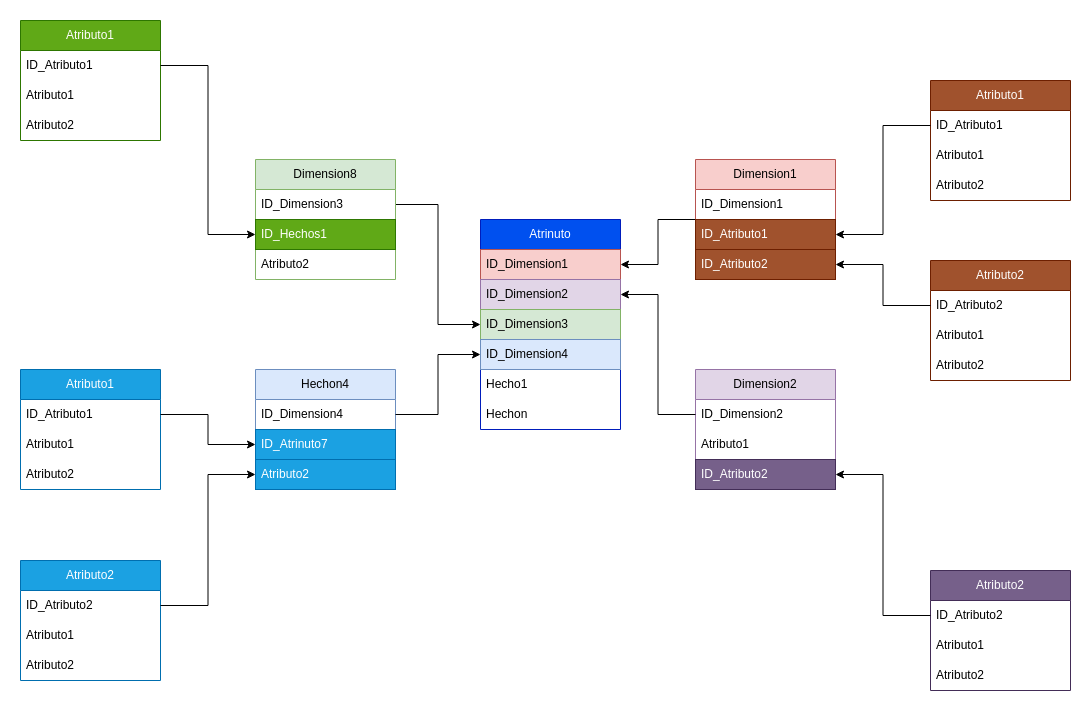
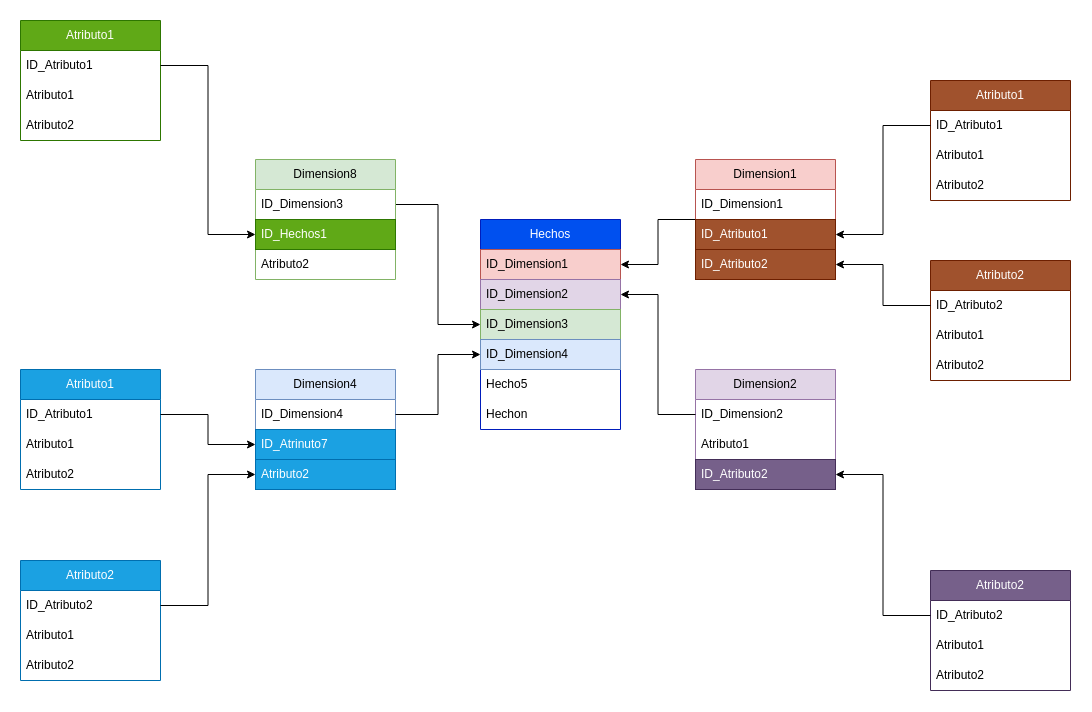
  <mxCell id="0" />
  <mxCell id="1" parent="0" />
- <mxCell id="2" value="Atrinuto" style="swimlane;fontStyle=0;childLayout=stackLayout;horizontal=1;startSize=30;horizontalStack=0;resizeParent=1;resizeParentMax=0;resizeLast=0;collapsible=1;marginBottom=0;whiteSpace=wrap;html=1;fillColor=#0050ef;fontColor=#ffffff;strokeColor=#001DBC;" vertex="1" parent="1"><mxGeometry x="480" y="219" width="140" height="210" as="geometry" /></mxCell>
+ <mxCell id="2" value="Hechos" style="swimlane;fontStyle=0;childLayout=stackLayout;horizontal=1;startSize=30;horizontalStack=0;resizeParent=1;resizeParentMax=0;resizeLast=0;collapsible=1;marginBottom=0;whiteSpace=wrap;html=1;fillColor=#0050ef;fontColor=#ffffff;strokeColor=#001DBC;" vertex="1" parent="1"><mxGeometry x="480" y="219" width="140" height="210" as="geometry" /></mxCell>
  <mxCell id="3" value="ID_Dimension1" style="text;strokeColor=#b85450;fillColor=#f8cecc;align=left;verticalAlign=middle;spacingLeft=4;spacingRight=4;overflow=hidden;points=[[0,0.5],[1,0.5]];portConstraint=eastwest;rotatable=0;whiteSpace=wrap;html=1;" vertex="1" parent="2"><mxGeometry y="30" width="140" height="30" as="geometry" /></mxCell>
  <mxCell id="4" value="ID_Dimension2" style="text;strokeColor=#9673a6;fillColor=#e1d5e7;align=left;verticalAlign=middle;spacingLeft=4;spacingRight=4;overflow=hidden;points=[[0,0.5],[1,0.5]];portConstraint=eastwest;rotatable=0;whiteSpace=wrap;html=1;" vertex="1" parent="2"><mxGeometry y="60" width="140" height="30" as="geometry" /></mxCell>
  <mxCell id="5" value="ID_Dimension3" style="text;strokeColor=#82b366;fillColor=#d5e8d4;align=left;verticalAlign=middle;spacingLeft=4;spacingRight=4;overflow=hidden;points=[[0,0.5],[1,0.5]];portConstraint=eastwest;rotatable=0;whiteSpace=wrap;html=1;" vertex="1" parent="2"><mxGeometry y="90" width="140" height="30" as="geometry" /></mxCell>
  <mxCell id="6" value="ID_Dimension4" style="text;strokeColor=#6c8ebf;fillColor=#dae8fc;align=left;verticalAlign=middle;spacingLeft=4;spacingRight=4;overflow=hidden;points=[[0,0.5],[1,0.5]];portConstraint=eastwest;rotatable=0;whiteSpace=wrap;html=1;" vertex="1" parent="2"><mxGeometry y="120" width="140" height="30" as="geometry" /></mxCell>
- <mxCell id="7" value="Hecho1" style="text;strokeColor=none;fillColor=none;align=left;verticalAlign=middle;spacingLeft=4;spacingRight=4;overflow=hidden;points=[[0,0.5],[1,0.5]];portConstraint=eastwest;rotatable=0;whiteSpace=wrap;html=1;" vertex="1" parent="2"><mxGeometry y="150" width="140" height="30" as="geometry" /></mxCell>
+ <mxCell id="7" value="Hecho5" style="text;strokeColor=none;fillColor=none;align=left;verticalAlign=middle;spacingLeft=4;spacingRight=4;overflow=hidden;points=[[0,0.5],[1,0.5]];portConstraint=eastwest;rotatable=0;whiteSpace=wrap;html=1;" vertex="1" parent="2"><mxGeometry y="150" width="140" height="30" as="geometry" /></mxCell>
  <mxCell id="8" value="Hechon" style="text;strokeColor=none;fillColor=none;align=left;verticalAlign=middle;spacingLeft=4;spacingRight=4;overflow=hidden;points=[[0,0.5],[1,0.5]];portConstraint=eastwest;rotatable=0;whiteSpace=wrap;html=1;" vertex="1" parent="2"><mxGeometry y="180" width="140" height="30" as="geometry" /></mxCell>
  <mxCell id="9" style="edgeStyle=orthogonalEdgeStyle;rounded=0;orthogonalLoop=1;jettySize=auto;html=1;entryX=1;entryY=0.5;entryDx=0;entryDy=0;" edge="1" parent="1" source="10" target="3"><mxGeometry relative="1" as="geometry" /></mxCell>
  <mxCell id="10" value="Dimension1" style="swimlane;fontStyle=0;childLayout=stackLayout;horizontal=1;startSize=30;horizontalStack=0;resizeParent=1;resizeParentMax=0;resizeLast=0;collapsible=1;marginBottom=0;whiteSpace=wrap;html=1;fillColor=#f8cecc;strokeColor=#b85450;" vertex="1" parent="1"><mxGeometry x="695" y="159" width="140" height="120" as="geometry" /></mxCell>
  <mxCell id="11" value="ID_Dimension1" style="text;strokeColor=none;fillColor=none;align=left;verticalAlign=middle;spacingLeft=4;spacingRight=4;overflow=hidden;points=[[0,0.5],[1,0.5]];portConstraint=eastwest;rotatable=0;whiteSpace=wrap;html=1;" vertex="1" parent="10"><mxGeometry y="30" width="140" height="30" as="geometry" /></mxCell>
  <mxCell id="12" value="ID_Atributo1" style="text;strokeColor=#6D1F00;fillColor=#a0522d;align=left;verticalAlign=middle;spacingLeft=4;spacingRight=4;overflow=hidden;points=[[0,0.5],[1,0.5]];portConstraint=eastwest;rotatable=0;whiteSpace=wrap;html=1;fontColor=#ffffff;" vertex="1" parent="10"><mxGeometry y="60" width="140" height="30" as="geometry" /></mxCell>
  <mxCell id="13" value="ID_Atributo2" style="text;strokeColor=#6D1F00;fillColor=#a0522d;align=left;verticalAlign=middle;spacingLeft=4;spacingRight=4;overflow=hidden;points=[[0,0.5],[1,0.5]];portConstraint=eastwest;rotatable=0;whiteSpace=wrap;html=1;fontColor=#ffffff;" vertex="1" parent="10"><mxGeometry y="90" width="140" height="30" as="geometry" /></mxCell>
  <mxCell id="14" value="Dimension2" style="swimlane;fontStyle=0;childLayout=stackLayout;horizontal=1;startSize=30;horizontalStack=0;resizeParent=1;resizeParentMax=0;resizeLast=0;collapsible=1;marginBottom=0;whiteSpace=wrap;html=1;fillColor=#e1d5e7;strokeColor=#9673a6;" vertex="1" parent="1"><mxGeometry x="695" y="369" width="140" height="120" as="geometry" /></mxCell>
  <mxCell id="15" value="ID_Dimension2" style="text;strokeColor=none;fillColor=none;align=left;verticalAlign=middle;spacingLeft=4;spacingRight=4;overflow=hidden;points=[[0,0.5],[1,0.5]];portConstraint=eastwest;rotatable=0;whiteSpace=wrap;html=1;" vertex="1" parent="14"><mxGeometry y="30" width="140" height="30" as="geometry" /></mxCell>
  <mxCell id="16" value="Atributo1" style="text;strokeColor=none;fillColor=none;align=left;verticalAlign=middle;spacingLeft=4;spacingRight=4;overflow=hidden;points=[[0,0.5],[1,0.5]];portConstraint=eastwest;rotatable=0;whiteSpace=wrap;html=1;" vertex="1" parent="14"><mxGeometry y="60" width="140" height="30" as="geometry" /></mxCell>
  <mxCell id="17" value="ID_Atributo2" style="text;strokeColor=#432D57;fillColor=#76608a;align=left;verticalAlign=middle;spacingLeft=4;spacingRight=4;overflow=hidden;points=[[0,0.5],[1,0.5]];portConstraint=eastwest;rotatable=0;whiteSpace=wrap;html=1;fontColor=#ffffff;" vertex="1" parent="14"><mxGeometry y="90" width="140" height="30" as="geometry" /></mxCell>
  <mxCell id="18" style="edgeStyle=orthogonalEdgeStyle;rounded=0;orthogonalLoop=1;jettySize=auto;html=1;entryX=0;entryY=0.5;entryDx=0;entryDy=0;exitX=1;exitY=0.5;exitDx=0;exitDy=0;" edge="1" parent="1" source="20" target="5"><mxGeometry relative="1" as="geometry" /></mxCell>
  <mxCell id="19" value="Dimension8" style="swimlane;fontStyle=0;childLayout=stackLayout;horizontal=1;startSize=30;horizontalStack=0;resizeParent=1;resizeParentMax=0;resizeLast=0;collapsible=1;marginBottom=0;whiteSpace=wrap;html=1;fillColor=#d5e8d4;strokeColor=#82b366;" vertex="1" parent="1"><mxGeometry x="255" y="159" width="140" height="120" as="geometry" /></mxCell>
  <mxCell id="20" value="ID_Dimension3" style="text;strokeColor=none;fillColor=none;align=left;verticalAlign=middle;spacingLeft=4;spacingRight=4;overflow=hidden;points=[[0,0.5],[1,0.5]];portConstraint=eastwest;rotatable=0;whiteSpace=wrap;html=1;" vertex="1" parent="19"><mxGeometry y="30" width="140" height="30" as="geometry" /></mxCell>
  <mxCell id="21" value="ID_Hechos1" style="text;strokeColor=#2D7600;fillColor=#60a917;align=left;verticalAlign=middle;spacingLeft=4;spacingRight=4;overflow=hidden;points=[[0,0.5],[1,0.5]];portConstraint=eastwest;rotatable=0;whiteSpace=wrap;html=1;fontColor=#ffffff;" vertex="1" parent="19"><mxGeometry y="60" width="140" height="30" as="geometry" /></mxCell>
  <mxCell id="22" value="Atributo2" style="text;strokeColor=none;fillColor=none;align=left;verticalAlign=middle;spacingLeft=4;spacingRight=4;overflow=hidden;points=[[0,0.5],[1,0.5]];portConstraint=eastwest;rotatable=0;whiteSpace=wrap;html=1;" vertex="1" parent="19"><mxGeometry y="90" width="140" height="30" as="geometry" /></mxCell>
- <mxCell id="23" value="Hechon4" style="swimlane;fontStyle=0;childLayout=stackLayout;horizontal=1;startSize=30;horizontalStack=0;resizeParent=1;resizeParentMax=0;resizeLast=0;collapsible=1;marginBottom=0;whiteSpace=wrap;html=1;fillColor=#dae8fc;strokeColor=#6c8ebf;" vertex="1" parent="1"><mxGeometry x="255" y="369" width="140" height="120" as="geometry" /></mxCell>
+ <mxCell id="23" value="Dimension4" style="swimlane;fontStyle=0;childLayout=stackLayout;horizontal=1;startSize=30;horizontalStack=0;resizeParent=1;resizeParentMax=0;resizeLast=0;collapsible=1;marginBottom=0;whiteSpace=wrap;html=1;fillColor=#dae8fc;strokeColor=#6c8ebf;" vertex="1" parent="1"><mxGeometry x="255" y="369" width="140" height="120" as="geometry" /></mxCell>
  <mxCell id="24" value="ID_Dimension4" style="text;strokeColor=none;fillColor=none;align=left;verticalAlign=middle;spacingLeft=4;spacingRight=4;overflow=hidden;points=[[0,0.5],[1,0.5]];portConstraint=eastwest;rotatable=0;whiteSpace=wrap;html=1;" vertex="1" parent="23"><mxGeometry y="30" width="140" height="30" as="geometry" /></mxCell>
  <mxCell id="25" value="ID_Atrinuto7" style="text;strokeColor=#006EAF;fillColor=#1ba1e2;align=left;verticalAlign=middle;spacingLeft=4;spacingRight=4;overflow=hidden;points=[[0,0.5],[1,0.5]];portConstraint=eastwest;rotatable=0;whiteSpace=wrap;html=1;fontColor=#ffffff;" vertex="1" parent="23"><mxGeometry y="60" width="140" height="30" as="geometry" /></mxCell>
  <mxCell id="26" value="Atributo2" style="text;strokeColor=#006EAF;fillColor=#1ba1e2;align=left;verticalAlign=middle;spacingLeft=4;spacingRight=4;overflow=hidden;points=[[0,0.5],[1,0.5]];portConstraint=eastwest;rotatable=0;whiteSpace=wrap;html=1;fontColor=#ffffff;" vertex="1" parent="23"><mxGeometry y="90" width="140" height="30" as="geometry" /></mxCell>
  <mxCell id="27" style="edgeStyle=orthogonalEdgeStyle;rounded=0;orthogonalLoop=1;jettySize=auto;html=1;entryX=0;entryY=0.5;entryDx=0;entryDy=0;" edge="1" parent="1" source="24" target="6"><mxGeometry relative="1" as="geometry" /></mxCell>
  <mxCell id="28" style="edgeStyle=orthogonalEdgeStyle;rounded=0;orthogonalLoop=1;jettySize=auto;html=1;entryX=1;entryY=0.5;entryDx=0;entryDy=0;" edge="1" parent="1" source="15" target="4"><mxGeometry relative="1" as="geometry" /></mxCell>
  <mxCell id="29" value="Atributo1" style="swimlane;fontStyle=0;childLayout=stackLayout;horizontal=1;startSize=30;horizontalStack=0;resizeParent=1;resizeParentMax=0;resizeLast=0;collapsible=1;marginBottom=0;whiteSpace=wrap;html=1;fillColor=#1ba1e2;strokeColor=#006EAF;fontColor=#ffffff;" vertex="1" parent="1"><mxGeometry x="20" y="369" width="140" height="120" as="geometry" /></mxCell>
  <mxCell id="30" value="ID_Atributo1" style="text;strokeColor=none;fillColor=none;align=left;verticalAlign=middle;spacingLeft=4;spacingRight=4;overflow=hidden;points=[[0,0.5],[1,0.5]];portConstraint=eastwest;rotatable=0;whiteSpace=wrap;html=1;" vertex="1" parent="29"><mxGeometry y="30" width="140" height="30" as="geometry" /></mxCell>
  <mxCell id="31" value="Atributo1" style="text;strokeColor=none;fillColor=none;align=left;verticalAlign=middle;spacingLeft=4;spacingRight=4;overflow=hidden;points=[[0,0.5],[1,0.5]];portConstraint=eastwest;rotatable=0;whiteSpace=wrap;html=1;" vertex="1" parent="29"><mxGeometry y="60" width="140" height="30" as="geometry" /></mxCell>
  <mxCell id="32" value="Atributo2" style="text;strokeColor=none;fillColor=none;align=left;verticalAlign=middle;spacingLeft=4;spacingRight=4;overflow=hidden;points=[[0,0.5],[1,0.5]];portConstraint=eastwest;rotatable=0;whiteSpace=wrap;html=1;" vertex="1" parent="29"><mxGeometry y="90" width="140" height="30" as="geometry" /></mxCell>
  <mxCell id="33" style="edgeStyle=orthogonalEdgeStyle;rounded=0;orthogonalLoop=1;jettySize=auto;html=1;entryX=0;entryY=0.5;entryDx=0;entryDy=0;" edge="1" parent="1" source="30" target="25"><mxGeometry relative="1" as="geometry" /></mxCell>
  <mxCell id="34" value="Atributo2" style="swimlane;fontStyle=0;childLayout=stackLayout;horizontal=1;startSize=30;horizontalStack=0;resizeParent=1;resizeParentMax=0;resizeLast=0;collapsible=1;marginBottom=0;whiteSpace=wrap;html=1;fillColor=#1ba1e2;strokeColor=#006EAF;fontColor=#ffffff;" vertex="1" parent="1"><mxGeometry x="20" y="560" width="140" height="120" as="geometry" /></mxCell>
  <mxCell id="35" value="ID_Atributo2" style="text;strokeColor=none;fillColor=none;align=left;verticalAlign=middle;spacingLeft=4;spacingRight=4;overflow=hidden;points=[[0,0.5],[1,0.5]];portConstraint=eastwest;rotatable=0;whiteSpace=wrap;html=1;" vertex="1" parent="34"><mxGeometry y="30" width="140" height="30" as="geometry" /></mxCell>
  <mxCell id="36" value="Atributo1" style="text;strokeColor=none;fillColor=none;align=left;verticalAlign=middle;spacingLeft=4;spacingRight=4;overflow=hidden;points=[[0,0.5],[1,0.5]];portConstraint=eastwest;rotatable=0;whiteSpace=wrap;html=1;" vertex="1" parent="34"><mxGeometry y="60" width="140" height="30" as="geometry" /></mxCell>
  <mxCell id="37" value="Atributo2" style="text;strokeColor=none;fillColor=none;align=left;verticalAlign=middle;spacingLeft=4;spacingRight=4;overflow=hidden;points=[[0,0.5],[1,0.5]];portConstraint=eastwest;rotatable=0;whiteSpace=wrap;html=1;" vertex="1" parent="34"><mxGeometry y="90" width="140" height="30" as="geometry" /></mxCell>
  <mxCell id="38" style="edgeStyle=orthogonalEdgeStyle;rounded=0;orthogonalLoop=1;jettySize=auto;html=1;" edge="1" parent="1" source="35" target="26"><mxGeometry relative="1" as="geometry" /></mxCell>
  <mxCell id="39" value="Atributo1" style="swimlane;fontStyle=0;childLayout=stackLayout;horizontal=1;startSize=30;horizontalStack=0;resizeParent=1;resizeParentMax=0;resizeLast=0;collapsible=1;marginBottom=0;whiteSpace=wrap;html=1;fillColor=#60a917;strokeColor=#2D7600;fontColor=#ffffff;" vertex="1" parent="1"><mxGeometry x="20" y="20" width="140" height="120" as="geometry" /></mxCell>
  <mxCell id="40" value="ID_Atributo1" style="text;strokeColor=none;fillColor=none;align=left;verticalAlign=middle;spacingLeft=4;spacingRight=4;overflow=hidden;points=[[0,0.5],[1,0.5]];portConstraint=eastwest;rotatable=0;whiteSpace=wrap;html=1;" vertex="1" parent="39"><mxGeometry y="30" width="140" height="30" as="geometry" /></mxCell>
  <mxCell id="41" value="Atributo1" style="text;strokeColor=none;fillColor=none;align=left;verticalAlign=middle;spacingLeft=4;spacingRight=4;overflow=hidden;points=[[0,0.5],[1,0.5]];portConstraint=eastwest;rotatable=0;whiteSpace=wrap;html=1;" vertex="1" parent="39"><mxGeometry y="60" width="140" height="30" as="geometry" /></mxCell>
  <mxCell id="42" value="Atributo2" style="text;strokeColor=none;fillColor=none;align=left;verticalAlign=middle;spacingLeft=4;spacingRight=4;overflow=hidden;points=[[0,0.5],[1,0.5]];portConstraint=eastwest;rotatable=0;whiteSpace=wrap;html=1;" vertex="1" parent="39"><mxGeometry y="90" width="140" height="30" as="geometry" /></mxCell>
  <mxCell id="43" style="edgeStyle=orthogonalEdgeStyle;rounded=0;orthogonalLoop=1;jettySize=auto;html=1;entryX=0;entryY=0.5;entryDx=0;entryDy=0;" edge="1" parent="1" source="40" target="21"><mxGeometry relative="1" as="geometry" /></mxCell>
  <mxCell id="44" value="Atributo1" style="swimlane;fontStyle=0;childLayout=stackLayout;horizontal=1;startSize=30;horizontalStack=0;resizeParent=1;resizeParentMax=0;resizeLast=0;collapsible=1;marginBottom=0;whiteSpace=wrap;html=1;fillColor=#a0522d;strokeColor=#6D1F00;fontColor=#ffffff;" vertex="1" parent="1"><mxGeometry x="930" y="80" width="140" height="120" as="geometry" /></mxCell>
  <mxCell id="45" value="ID_Atributo1" style="text;strokeColor=none;fillColor=none;align=left;verticalAlign=middle;spacingLeft=4;spacingRight=4;overflow=hidden;points=[[0,0.5],[1,0.5]];portConstraint=eastwest;rotatable=0;whiteSpace=wrap;html=1;" vertex="1" parent="44"><mxGeometry y="30" width="140" height="30" as="geometry" /></mxCell>
  <mxCell id="46" value="Atributo1" style="text;strokeColor=none;fillColor=none;align=left;verticalAlign=middle;spacingLeft=4;spacingRight=4;overflow=hidden;points=[[0,0.5],[1,0.5]];portConstraint=eastwest;rotatable=0;whiteSpace=wrap;html=1;" vertex="1" parent="44"><mxGeometry y="60" width="140" height="30" as="geometry" /></mxCell>
  <mxCell id="47" value="Atributo2" style="text;strokeColor=none;fillColor=none;align=left;verticalAlign=middle;spacingLeft=4;spacingRight=4;overflow=hidden;points=[[0,0.5],[1,0.5]];portConstraint=eastwest;rotatable=0;whiteSpace=wrap;html=1;" vertex="1" parent="44"><mxGeometry y="90" width="140" height="30" as="geometry" /></mxCell>
  <mxCell id="48" value="Atributo2" style="swimlane;fontStyle=0;childLayout=stackLayout;horizontal=1;startSize=30;horizontalStack=0;resizeParent=1;resizeParentMax=0;resizeLast=0;collapsible=1;marginBottom=0;whiteSpace=wrap;html=1;fillColor=#a0522d;strokeColor=#6D1F00;fontColor=#ffffff;" vertex="1" parent="1"><mxGeometry x="930" y="260" width="140" height="120" as="geometry" /></mxCell>
  <mxCell id="49" value="ID_Atributo2" style="text;strokeColor=none;fillColor=none;align=left;verticalAlign=middle;spacingLeft=4;spacingRight=4;overflow=hidden;points=[[0,0.5],[1,0.5]];portConstraint=eastwest;rotatable=0;whiteSpace=wrap;html=1;" vertex="1" parent="48"><mxGeometry y="30" width="140" height="30" as="geometry" /></mxCell>
  <mxCell id="50" value="Atributo1" style="text;strokeColor=none;fillColor=none;align=left;verticalAlign=middle;spacingLeft=4;spacingRight=4;overflow=hidden;points=[[0,0.5],[1,0.5]];portConstraint=eastwest;rotatable=0;whiteSpace=wrap;html=1;" vertex="1" parent="48"><mxGeometry y="60" width="140" height="30" as="geometry" /></mxCell>
  <mxCell id="51" value="Atributo2" style="text;strokeColor=none;fillColor=none;align=left;verticalAlign=middle;spacingLeft=4;spacingRight=4;overflow=hidden;points=[[0,0.5],[1,0.5]];portConstraint=eastwest;rotatable=0;whiteSpace=wrap;html=1;" vertex="1" parent="48"><mxGeometry y="90" width="140" height="30" as="geometry" /></mxCell>
  <mxCell id="52" style="edgeStyle=orthogonalEdgeStyle;rounded=0;orthogonalLoop=1;jettySize=auto;html=1;entryX=1;entryY=0.5;entryDx=0;entryDy=0;" edge="1" parent="1" source="45" target="12"><mxGeometry relative="1" as="geometry" /></mxCell>
  <mxCell id="53" style="edgeStyle=orthogonalEdgeStyle;rounded=0;orthogonalLoop=1;jettySize=auto;html=1;entryX=1;entryY=0.5;entryDx=0;entryDy=0;" edge="1" parent="1" source="49" target="13"><mxGeometry relative="1" as="geometry" /></mxCell>
  <mxCell id="54" value="Atributo2" style="swimlane;fontStyle=0;childLayout=stackLayout;horizontal=1;startSize=30;horizontalStack=0;resizeParent=1;resizeParentMax=0;resizeLast=0;collapsible=1;marginBottom=0;whiteSpace=wrap;html=1;fillColor=#76608a;strokeColor=#432D57;fontColor=#ffffff;" vertex="1" parent="1"><mxGeometry x="930" y="570" width="140" height="120" as="geometry" /></mxCell>
  <mxCell id="55" value="ID_Atributo2" style="text;strokeColor=none;fillColor=none;align=left;verticalAlign=middle;spacingLeft=4;spacingRight=4;overflow=hidden;points=[[0,0.5],[1,0.5]];portConstraint=eastwest;rotatable=0;whiteSpace=wrap;html=1;" vertex="1" parent="54"><mxGeometry y="30" width="140" height="30" as="geometry" /></mxCell>
  <mxCell id="56" value="Atributo1" style="text;strokeColor=none;fillColor=none;align=left;verticalAlign=middle;spacingLeft=4;spacingRight=4;overflow=hidden;points=[[0,0.5],[1,0.5]];portConstraint=eastwest;rotatable=0;whiteSpace=wrap;html=1;" vertex="1" parent="54"><mxGeometry y="60" width="140" height="30" as="geometry" /></mxCell>
  <mxCell id="57" value="Atributo2" style="text;strokeColor=none;fillColor=none;align=left;verticalAlign=middle;spacingLeft=4;spacingRight=4;overflow=hidden;points=[[0,0.5],[1,0.5]];portConstraint=eastwest;rotatable=0;whiteSpace=wrap;html=1;" vertex="1" parent="54"><mxGeometry y="90" width="140" height="30" as="geometry" /></mxCell>
  <mxCell id="58" style="edgeStyle=orthogonalEdgeStyle;rounded=0;orthogonalLoop=1;jettySize=auto;html=1;entryX=1;entryY=0.5;entryDx=0;entryDy=0;" edge="1" parent="1" source="55" target="17"><mxGeometry relative="1" as="geometry" /></mxCell>
